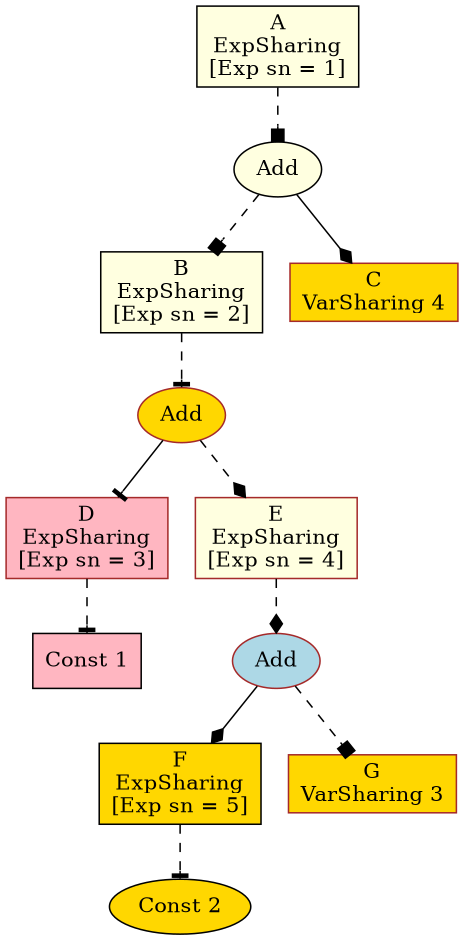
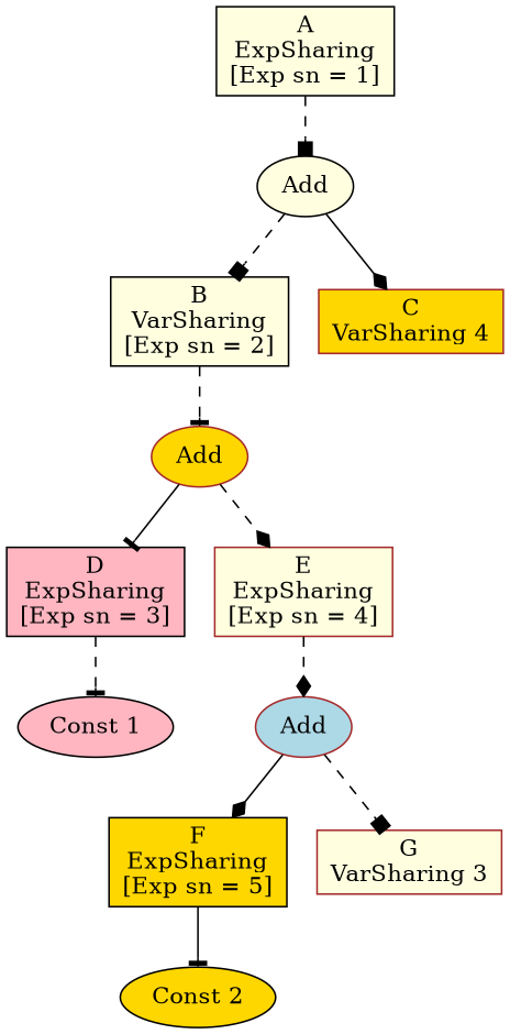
  digraph {
    node [color=black fillcolor=lightyellow shape=box style=filled]
    edge [arrowhead=diamond style=dashed]
    n1 [label="A\nExpSharing\n[Exp sn = 1]"]
    n2 [label=Add shape=ellipse]
-   n3 [label="B\nExpSharing\n[Exp sn = 2]"]
+   n3 [label="B\nVarSharing\n[Exp sn = 2]"]
    n4 [color=brown fillcolor=gold label="C\nVarSharing 4"]
    n5 [color=brown fillcolor=gold label=Add shape=ellipse]
-   n6 [color=brown fillcolor=lightpink label="D\nExpSharing\n[Exp sn = 3]"]
+   n6 [fillcolor=lightpink label="D\nExpSharing\n[Exp sn = 3]"]
    n7 [color=brown label="E\nExpSharing\n[Exp sn = 4]"]
-   n8 [fillcolor=lightpink label="Const 1"]
+   n8 [fillcolor=lightpink label="Const 1" shape=ellipse]
    n9 [color=brown fillcolor=lightblue label=Add shape=ellipse]
    n10 [fillcolor=gold label="F\nExpSharing\n[Exp sn = 5]"]
-   n11 [color=brown fillcolor=gold label="G\nVarSharing 3"]
+   n11 [color=brown label="G\nVarSharing 3"]
    n12 [fillcolor=gold label="Const 2" shape=ellipse]
    n1 -> n2 [arrowhead=box]
    n2 -> n3 [arrowhead=box]
    n2 -> n4 [style=solid]
    n3 -> n5 [arrowhead=tee]
    n5 -> n6 [arrowhead=tee style=solid]
    n5 -> n7
    n6 -> n8 [arrowhead=tee]
    n7 -> n9
    n9 -> n10 [style=solid]
    n9 -> n11 [arrowhead=box]
-   n10 -> n12 [arrowhead=tee]
+   n10 -> n12 [arrowhead=tee style=solid]
  }
